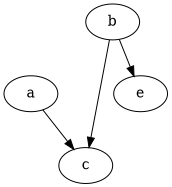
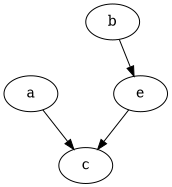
  strict digraph {
    edge [weight=1]
    a
    c
    b
    e
    a -> c
-   b -> c
+   e -> c
    b -> e
  }
